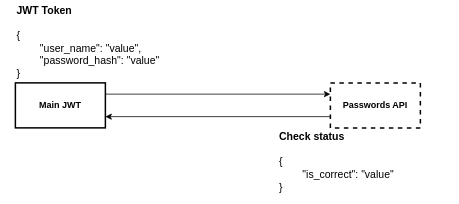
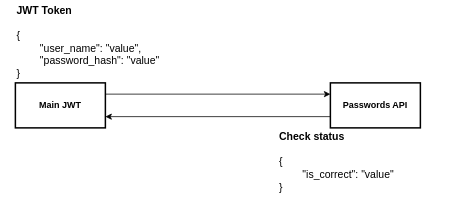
  <mxCell id="0" />
  <mxCell id="1" parent="0" />
  <mxCell id="2" value="&lt;b&gt;Main JWT&lt;br&gt;&lt;/b&gt;" style="rounded=0;whiteSpace=wrap;html=1;strokeWidth=2;" vertex="1" parent="1"><mxGeometry x="20" y="110" width="120" height="60" as="geometry" /></mxCell>
- <mxCell id="3" value="&lt;b&gt;Passwords API&lt;br&gt;&lt;/b&gt;" style="rounded=0;whiteSpace=wrap;html=1;strokeWidth=2;dashed=1;" vertex="1" parent="1"><mxGeometry x="440" y="110" width="120" height="60" as="geometry" /></mxCell>
+ <mxCell id="3" value="&lt;b&gt;Passwords API&lt;br&gt;&lt;/b&gt;" style="rounded=0;whiteSpace=wrap;html=1;strokeWidth=2;" vertex="1" parent="1"><mxGeometry x="440" y="110" width="120" height="60" as="geometry" /></mxCell>
  <mxCell id="4" value="" style="endArrow=classic;html=1;rounded=0;exitX=1;exitY=0.25;exitDx=0;exitDy=0;entryX=0;entryY=0.25;entryDx=0;entryDy=0;" edge="1" parent="1" source="2" target="3"><mxGeometry width="50" height="50" relative="1" as="geometry"><mxPoint x="0" y="140" as="sourcePoint" /><mxPoint x="50" y="90" as="targetPoint" /></mxGeometry></mxCell>
  <mxCell id="5" value="" style="endArrow=classic;html=1;rounded=0;entryX=1;entryY=0.75;entryDx=0;entryDy=0;exitX=0;exitY=0.75;exitDx=0;exitDy=0;" edge="1" parent="1" source="3" target="2"><mxGeometry width="50" height="50" relative="1" as="geometry"><mxPoint x="160" y="230" as="sourcePoint" /><mxPoint x="210" y="180" as="targetPoint" /></mxGeometry></mxCell>
  <mxCell id="6" value="&lt;div style=&quot;font-size: 14px;&quot; align=&quot;left&quot;&gt;&lt;b&gt;&lt;font style=&quot;font-size: 14px;&quot;&gt;JWT Token&lt;/font&gt;&lt;/b&gt;&lt;/div&gt;&lt;div style=&quot;font-size: 14px;&quot;&gt;&lt;font style=&quot;font-size: 14px;&quot;&gt;&lt;br&gt;&lt;/font&gt;&lt;/div&gt;&lt;div style=&quot;font-size: 14px;&quot;&gt;&lt;font style=&quot;font-size: 14px;&quot;&gt;{&lt;/font&gt;&lt;/div&gt;&lt;div style=&quot;font-size: 14px;&quot;&gt;&lt;font style=&quot;font-size: 14px;&quot;&gt;&lt;span style=&quot;white-space: pre;&quot;&gt;&#09;&lt;/span&gt;&quot;user_name&quot;: &quot;value&quot;,&lt;/font&gt;&lt;/div&gt;&lt;div style=&quot;font-size: 14px;&quot;&gt;&lt;font style=&quot;font-size: 14px;&quot;&gt;&lt;span style=&quot;white-space: pre;&quot;&gt;&#09;&lt;/span&gt;&quot;password_hash&quot;: &quot;value&quot;&lt;br&gt;&lt;/font&gt;&lt;/div&gt;&lt;div style=&quot;font-size: 14px;&quot;&gt;&lt;font style=&quot;font-size: 14px;&quot;&gt;}&lt;br&gt;&lt;/font&gt;&lt;/div&gt;" style="text;html=1;strokeColor=none;fillColor=none;align=left;verticalAlign=middle;whiteSpace=wrap;rounded=0;strokeWidth=2;fontSize=15;" vertex="1" parent="1"><mxGeometry x="20" y="20" width="310" height="70" as="geometry" /></mxCell>
  <mxCell id="7" value="&lt;div style=&quot;font-size: 14px;&quot; align=&quot;left&quot;&gt;&lt;b&gt;&lt;font style=&quot;font-size: 14px;&quot;&gt;Check status&lt;br&gt;&lt;/font&gt;&lt;/b&gt;&lt;/div&gt;&lt;div style=&quot;font-size: 14px;&quot;&gt;&lt;font style=&quot;font-size: 14px;&quot;&gt;&lt;br&gt;&lt;/font&gt;&lt;/div&gt;&lt;div style=&quot;font-size: 14px;&quot;&gt;&lt;font style=&quot;font-size: 14px;&quot;&gt;{&lt;/font&gt;&lt;/div&gt;&lt;div style=&quot;font-size: 14px;&quot;&gt;&lt;font style=&quot;font-size: 14px;&quot;&gt;&lt;span style=&quot;white-space: pre;&quot;&gt;&#09;&lt;/span&gt;&quot;is_correct&quot;: &quot;value&quot;&lt;/font&gt;&lt;/div&gt;&lt;div style=&quot;font-size: 14px;&quot;&gt;&lt;font style=&quot;font-size: 14px;&quot;&gt;}&lt;br&gt;&lt;/font&gt;&lt;/div&gt;" style="text;html=1;strokeColor=none;fillColor=none;align=left;verticalAlign=middle;whiteSpace=wrap;rounded=0;strokeWidth=2;fontSize=15;" vertex="1" parent="1"><mxGeometry x="370" y="180" width="220" height="70" as="geometry" /></mxCell>
